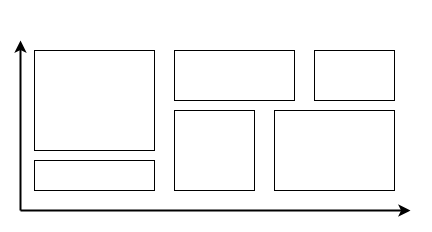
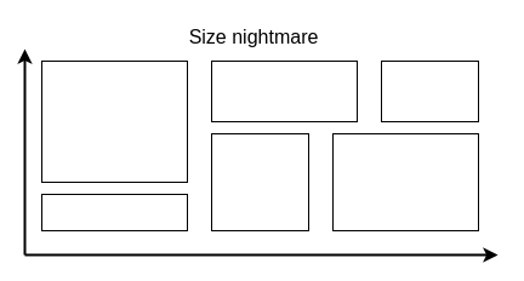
  <mxCell id="0" />
  <mxCell id="1" parent="0" />
  <mxCell id="2" value="" style="rounded=0;whiteSpace=wrap;html=1;" vertex="1" parent="1"><mxGeometry x="34" y="50" width="120" height="100" as="geometry" /></mxCell>
  <mxCell id="3" value="" style="rounded=0;whiteSpace=wrap;html=1;" vertex="1" parent="1"><mxGeometry x="174" y="50" width="120" height="50" as="geometry" /></mxCell>
  <mxCell id="4" value="" style="rounded=0;whiteSpace=wrap;html=1;" vertex="1" parent="1"><mxGeometry x="174" y="110" width="80" height="80" as="geometry" /></mxCell>
  <mxCell id="5" value="" style="rounded=0;whiteSpace=wrap;html=1;" vertex="1" parent="1"><mxGeometry x="34" y="160" width="120" height="30" as="geometry" /></mxCell>
  <mxCell id="6" value="" style="rounded=0;whiteSpace=wrap;html=1;" vertex="1" parent="1"><mxGeometry x="274" y="110" width="120" height="80" as="geometry" /></mxCell>
  <mxCell id="7" value="" style="rounded=0;whiteSpace=wrap;html=1;" vertex="1" parent="1"><mxGeometry x="314" y="50" width="80" height="50" as="geometry" /></mxCell>
  <mxCell id="8" value="" style="endArrow=classic;html=1;strokeWidth=2;" edge="1" parent="1"><mxGeometry width="50" height="50" relative="1" as="geometry"><mxPoint x="20" y="210" as="sourcePoint" /><mxPoint x="410" y="210" as="targetPoint" /></mxGeometry></mxCell>
  <mxCell id="9" value="" style="endArrow=classic;html=1;strokeWidth=2;" edge="1" parent="1"><mxGeometry width="50" height="50" relative="1" as="geometry"><mxPoint x="20" y="210" as="sourcePoint" /><mxPoint x="20" y="40" as="targetPoint" /></mxGeometry></mxCell>
+ <mxCell id="10" value="&lt;font style=&quot;font-size: 16px&quot;&gt;Size nightmare&lt;/font&gt;" style="text;html=1;strokeColor=none;fillColor=none;align=center;verticalAlign=middle;whiteSpace=wrap;rounded=0;" vertex="1" parent="1"><mxGeometry x="34" y="20" width="350" height="20" as="geometry" /></mxCell>
